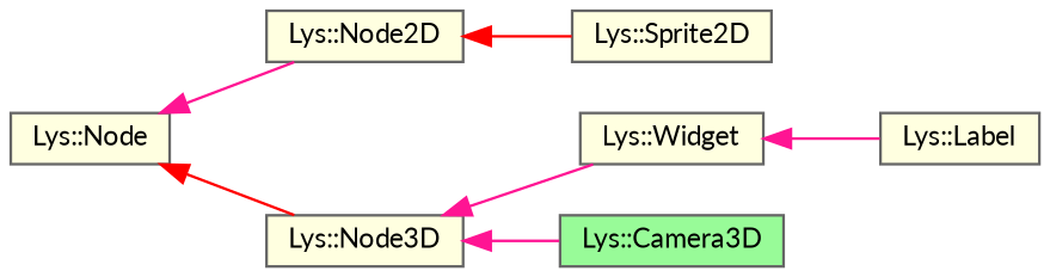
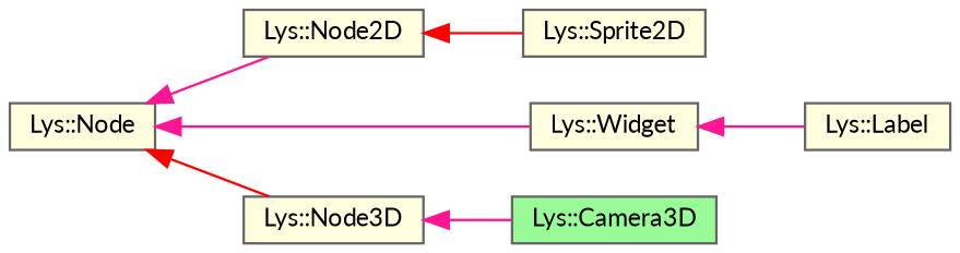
  digraph {
    fontname=Lato
    rankdir=LR
    node [color=grey40 fillcolor=lightyellow fontname=Lato fontsize=10 shape=box style=filled]
    edge [color=deeppink dir=back fontname=Lato fontsize=10 labelfontname=Helvetica labelfontsize=10 style=solid]
    n1 [height=0.2 label="Lys::Node" width=0.4]
    n2 [height=0.2 label="Lys::Node2D" width=0.4]
    n3 [height=0.2 label="Lys::Node3D" width=0.4]
    n4 [height=0.2 label="Lys::Widget" width=0.4]
    n5 [height=0.2 label="Lys::Sprite2D" width=0.4]
    n6 [fillcolor=palegreen height=0.2 label="Lys::Camera3D" width=0.4]
    n7 [height=0.2 label="Lys::Label" width=0.4]
    n1 -> n2
    n1 -> n3 [color=red]
-   n3 -> n4
+   n1 -> n4
    n2 -> n5 [color=red]
    n3 -> n6
    n4 -> n7
  }
